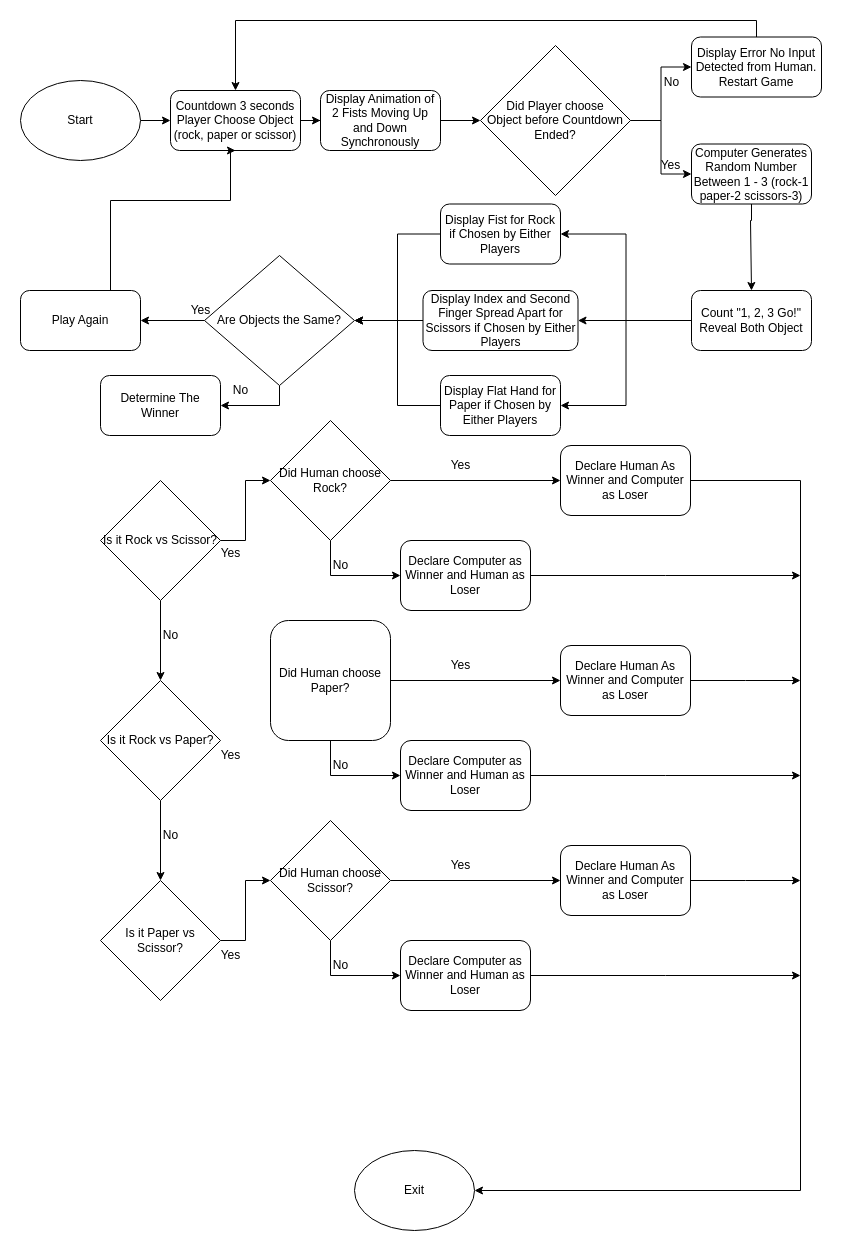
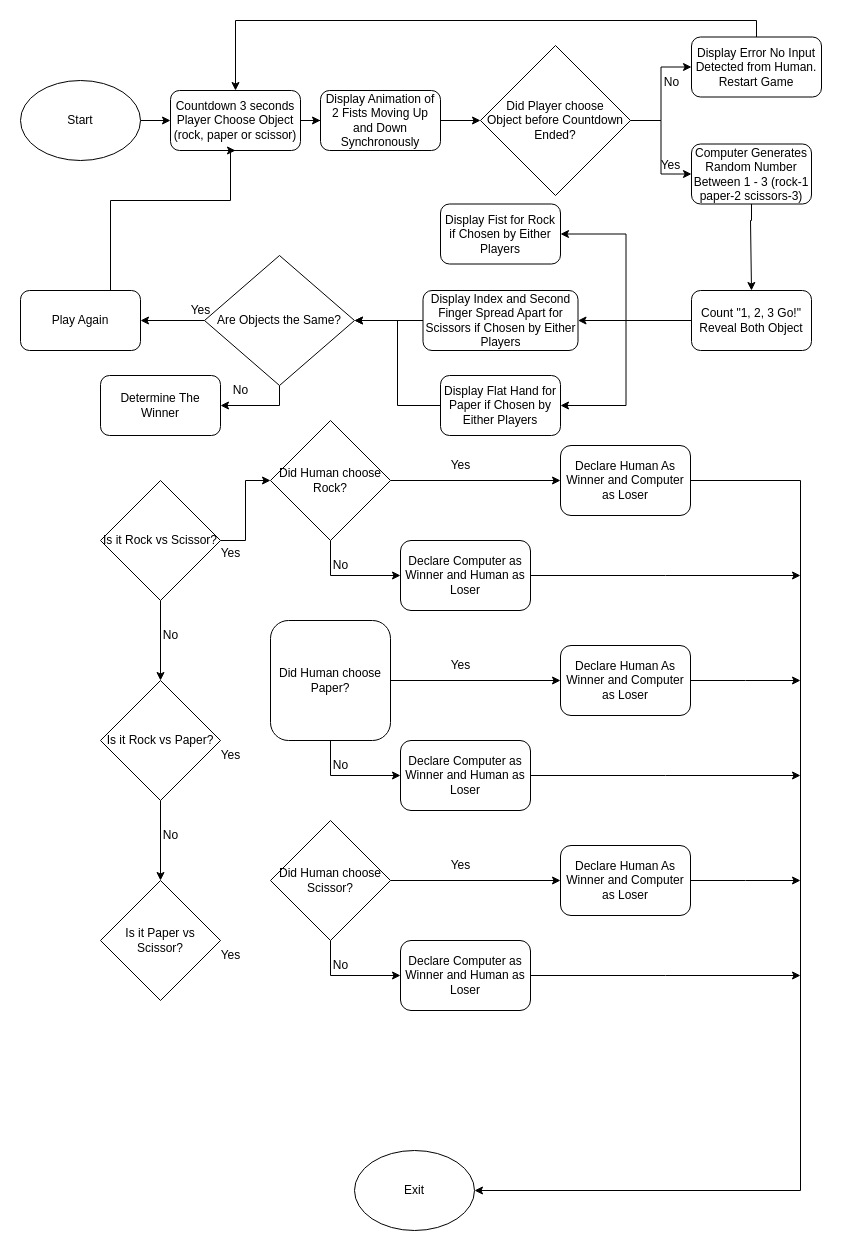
  <mxCell id="0" />
  <mxCell id="1" parent="0" />
  <mxCell id="2" style="edgeStyle=orthogonalEdgeStyle;rounded=0;orthogonalLoop=1;jettySize=auto;html=1;entryX=0;entryY=0.5;entryDx=0;entryDy=0;" parent="1" source="3" target="6" edge="1"><mxGeometry relative="1" as="geometry" /></mxCell>
  <mxCell id="3" value="Start" style="ellipse;whiteSpace=wrap;html=1;" parent="1" vertex="1"><mxGeometry x="20" y="80" width="120" height="80" as="geometry" /></mxCell>
  <mxCell id="4" value="" style="edgeStyle=orthogonalEdgeStyle;rounded=0;orthogonalLoop=1;jettySize=auto;html=1;entryX=0;entryY=0.5;entryDx=0;entryDy=0;exitX=1;exitY=0.5;exitDx=0;exitDy=0;" parent="1" source="62" target="60" edge="1"><mxGeometry relative="1" as="geometry"><mxPoint x="605" y="113.5" as="sourcePoint" /></mxGeometry></mxCell>
  <mxCell id="5" style="edgeStyle=orthogonalEdgeStyle;rounded=0;orthogonalLoop=1;jettySize=auto;html=1;entryX=0;entryY=0.5;entryDx=0;entryDy=0;" edge="1" parent="1" source="6" target="68"><mxGeometry relative="1" as="geometry" /></mxCell>
  <mxCell id="6" value="Countdown 3 seconds&lt;br&gt;Player Choose Object (rock, paper or scissor)" style="rounded=1;whiteSpace=wrap;html=1;" parent="1" vertex="1"><mxGeometry x="170" y="90" width="130" height="60" as="geometry" /></mxCell>
  <mxCell id="7" style="edgeStyle=orthogonalEdgeStyle;rounded=0;orthogonalLoop=1;jettySize=auto;html=1;entryX=1;entryY=0.5;entryDx=0;entryDy=0;" edge="1" parent="1" source="10" target="72"><mxGeometry relative="1" as="geometry" /></mxCell>
  <mxCell id="8" style="edgeStyle=orthogonalEdgeStyle;rounded=0;orthogonalLoop=1;jettySize=auto;html=1;entryX=1;entryY=0.5;entryDx=0;entryDy=0;" edge="1" parent="1" source="10" target="70"><mxGeometry relative="1" as="geometry" /></mxCell>
  <mxCell id="9" style="edgeStyle=orthogonalEdgeStyle;rounded=0;orthogonalLoop=1;jettySize=auto;html=1;entryX=1;entryY=0.5;entryDx=0;entryDy=0;" edge="1" parent="1" source="10" target="74"><mxGeometry relative="1" as="geometry" /></mxCell>
  <mxCell id="10" value="Count &quot;1, 2, 3 Go!&quot; Reveal Both Object" style="whiteSpace=wrap;html=1;rounded=1;" parent="1" vertex="1"><mxGeometry x="691" y="290" width="120" height="60" as="geometry" /></mxCell>
  <mxCell id="11" style="edgeStyle=orthogonalEdgeStyle;rounded=0;orthogonalLoop=1;jettySize=auto;html=1;entryX=1;entryY=0.5;entryDx=0;entryDy=0;" edge="1" parent="1" source="13" target="17"><mxGeometry relative="1" as="geometry" /></mxCell>
  <mxCell id="12" style="edgeStyle=orthogonalEdgeStyle;rounded=0;orthogonalLoop=1;jettySize=auto;html=1;entryX=1;entryY=0.5;entryDx=0;entryDy=0;" edge="1" parent="1" source="13" target="15"><mxGeometry relative="1" as="geometry" /></mxCell>
  <mxCell id="13" value="Are Objects the Same?" style="rhombus;whiteSpace=wrap;html=1;" parent="1" vertex="1"><mxGeometry x="204" y="255" width="150" height="130" as="geometry" /></mxCell>
  <mxCell id="14" style="edgeStyle=orthogonalEdgeStyle;rounded=0;orthogonalLoop=1;jettySize=auto;html=1;entryX=0.5;entryY=1;entryDx=0;entryDy=0;exitX=0.5;exitY=0;exitDx=0;exitDy=0;" parent="1" source="15" target="6" edge="1"><mxGeometry relative="1" as="geometry"><Array as="points"><mxPoint x="110" y="200" /><mxPoint x="230" y="200" /><mxPoint x="230" y="150" /></Array></mxGeometry></mxCell>
  <mxCell id="15" value="Play Again" style="rounded=1;whiteSpace=wrap;html=1;" parent="1" vertex="1"><mxGeometry x="20" y="290" width="120" height="60" as="geometry" /></mxCell>
  <mxCell id="16" value="Yes" style="text;html=1;align=center;verticalAlign=middle;resizable=0;points=[];autosize=1;strokeColor=none;fillColor=none;" parent="1" vertex="1"><mxGeometry x="180" y="295" width="40" height="30" as="geometry" /></mxCell>
  <mxCell id="17" value="Determine The Winner" style="rounded=1;whiteSpace=wrap;html=1;" parent="1" vertex="1"><mxGeometry x="100" y="375" width="120" height="60" as="geometry" /></mxCell>
  <mxCell id="18" value="No" style="text;html=1;align=center;verticalAlign=middle;resizable=0;points=[];autosize=1;strokeColor=none;fillColor=none;" parent="1" vertex="1"><mxGeometry x="220" y="375" width="40" height="30" as="geometry" /></mxCell>
  <mxCell id="19" value="" style="edgeStyle=orthogonalEdgeStyle;rounded=0;orthogonalLoop=1;jettySize=auto;html=1;" parent="1" source="21" target="23" edge="1"><mxGeometry relative="1" as="geometry" /></mxCell>
  <mxCell id="20" value="" style="edgeStyle=orthogonalEdgeStyle;rounded=0;orthogonalLoop=1;jettySize=auto;html=1;" parent="1" source="21" target="28" edge="1"><mxGeometry relative="1" as="geometry" /></mxCell>
  <mxCell id="21" value="Is it Rock vs Scissor?" style="rhombus;whiteSpace=wrap;html=1;" parent="1" vertex="1"><mxGeometry x="100" y="480" width="120" height="120" as="geometry" /></mxCell>
  <mxCell id="22" value="" style="edgeStyle=orthogonalEdgeStyle;rounded=0;orthogonalLoop=1;jettySize=auto;html=1;" parent="1" source="23" target="25" edge="1"><mxGeometry relative="1" as="geometry" /></mxCell>
  <mxCell id="23" value="Is it Rock vs Paper?" style="rhombus;whiteSpace=wrap;html=1;" parent="1" vertex="1"><mxGeometry x="100" y="680" width="120" height="120" as="geometry" /></mxCell>
- <mxCell id="24" style="edgeStyle=orthogonalEdgeStyle;rounded=0;orthogonalLoop=1;jettySize=auto;html=1;entryX=0;entryY=0.5;entryDx=0;entryDy=0;" parent="1" source="25" target="31" edge="1"><mxGeometry relative="1" as="geometry" /></mxCell>
  <mxCell id="25" value="Is it Paper vs Scissor?" style="rhombus;whiteSpace=wrap;html=1;" parent="1" vertex="1"><mxGeometry x="100" y="880" width="120" height="120" as="geometry" /></mxCell>
  <mxCell id="26" style="edgeStyle=orthogonalEdgeStyle;rounded=0;orthogonalLoop=1;jettySize=auto;html=1;entryX=0;entryY=0.5;entryDx=0;entryDy=0;" parent="1" source="28" target="36" edge="1"><mxGeometry relative="1" as="geometry" /></mxCell>
  <mxCell id="27" style="edgeStyle=orthogonalEdgeStyle;rounded=0;orthogonalLoop=1;jettySize=auto;html=1;entryX=0;entryY=0.5;entryDx=0;entryDy=0;" parent="1" source="28" target="42" edge="1"><mxGeometry relative="1" as="geometry"><Array as="points"><mxPoint x="330" y="575" /></Array></mxGeometry></mxCell>
  <mxCell id="28" value="Did Human choose Rock?" style="rhombus;whiteSpace=wrap;html=1;" parent="1" vertex="1"><mxGeometry x="270" y="420" width="120" height="120" as="geometry" /></mxCell>
  <mxCell id="29" style="edgeStyle=orthogonalEdgeStyle;rounded=0;orthogonalLoop=1;jettySize=auto;html=1;entryX=0;entryY=0.5;entryDx=0;entryDy=0;" parent="1" source="31" target="38" edge="1"><mxGeometry relative="1" as="geometry" /></mxCell>
  <mxCell id="30" style="edgeStyle=orthogonalEdgeStyle;rounded=0;orthogonalLoop=1;jettySize=auto;html=1;entryX=0;entryY=0.5;entryDx=0;entryDy=0;" parent="1" source="31" target="44" edge="1"><mxGeometry relative="1" as="geometry"><Array as="points"><mxPoint x="330" y="975" /></Array></mxGeometry></mxCell>
  <mxCell id="31" value="Did Human choose Scissor?" style="rhombus;whiteSpace=wrap;html=1;" parent="1" vertex="1"><mxGeometry x="270" y="820" width="120" height="120" as="geometry" /></mxCell>
  <mxCell id="32" style="edgeStyle=orthogonalEdgeStyle;rounded=0;orthogonalLoop=1;jettySize=auto;html=1;entryX=0;entryY=0.5;entryDx=0;entryDy=0;" parent="1" source="34" target="40" edge="1"><mxGeometry relative="1" as="geometry" /></mxCell>
  <mxCell id="33" style="edgeStyle=orthogonalEdgeStyle;rounded=0;orthogonalLoop=1;jettySize=auto;html=1;entryX=0;entryY=0.5;entryDx=0;entryDy=0;" parent="1" source="34" target="46" edge="1"><mxGeometry relative="1" as="geometry"><Array as="points"><mxPoint x="330" y="775" /></Array></mxGeometry></mxCell>
  <mxCell id="34" value="Did Human choose Paper?" style="whiteSpace=wrap;html=1;rounded=1;" parent="1" vertex="1"><mxGeometry x="270" y="620" width="120" height="120" as="geometry" /></mxCell>
  <mxCell id="35" style="edgeStyle=orthogonalEdgeStyle;rounded=0;orthogonalLoop=1;jettySize=auto;html=1;entryX=1;entryY=0.5;entryDx=0;entryDy=0;" parent="1" source="36" target="58" edge="1"><mxGeometry relative="1" as="geometry"><Array as="points"><mxPoint x="800" y="480" /><mxPoint x="800" y="1190" /></Array></mxGeometry></mxCell>
  <mxCell id="36" value="Declare Human As Winner and Computer as Loser" style="rounded=1;whiteSpace=wrap;html=1;" parent="1" vertex="1"><mxGeometry x="560" y="445" width="130" height="70" as="geometry" /></mxCell>
  <mxCell id="37" style="edgeStyle=orthogonalEdgeStyle;rounded=0;orthogonalLoop=1;jettySize=auto;html=1;" parent="1" source="38" edge="1"><mxGeometry relative="1" as="geometry"><mxPoint x="800" y="880" as="targetPoint" /></mxGeometry></mxCell>
  <mxCell id="38" value="Declare Human As Winner and Computer as Loser" style="rounded=1;whiteSpace=wrap;html=1;" parent="1" vertex="1"><mxGeometry x="560" y="845" width="130" height="70" as="geometry" /></mxCell>
  <mxCell id="39" style="edgeStyle=orthogonalEdgeStyle;rounded=0;orthogonalLoop=1;jettySize=auto;html=1;" parent="1" source="40" edge="1"><mxGeometry relative="1" as="geometry"><mxPoint x="800" y="680" as="targetPoint" /></mxGeometry></mxCell>
  <mxCell id="40" value="Declare Human As Winner and Computer as Loser" style="rounded=1;whiteSpace=wrap;html=1;" parent="1" vertex="1"><mxGeometry x="560" y="645" width="130" height="70" as="geometry" /></mxCell>
  <mxCell id="41" style="edgeStyle=orthogonalEdgeStyle;rounded=0;orthogonalLoop=1;jettySize=auto;html=1;" parent="1" source="42" edge="1"><mxGeometry relative="1" as="geometry"><mxPoint x="800" y="575" as="targetPoint" /></mxGeometry></mxCell>
  <mxCell id="42" value="Declare Computer as Winner and Human as Loser" style="rounded=1;whiteSpace=wrap;html=1;" parent="1" vertex="1"><mxGeometry x="400" y="540" width="130" height="70" as="geometry" /></mxCell>
  <mxCell id="43" style="edgeStyle=orthogonalEdgeStyle;rounded=0;orthogonalLoop=1;jettySize=auto;html=1;" parent="1" source="44" edge="1"><mxGeometry relative="1" as="geometry"><mxPoint x="800" y="975" as="targetPoint" /></mxGeometry></mxCell>
  <mxCell id="44" value="Declare Computer as Winner and Human as Loser" style="rounded=1;whiteSpace=wrap;html=1;" parent="1" vertex="1"><mxGeometry x="400" y="940" width="130" height="70" as="geometry" /></mxCell>
  <mxCell id="45" style="edgeStyle=orthogonalEdgeStyle;rounded=0;orthogonalLoop=1;jettySize=auto;html=1;" parent="1" source="46" edge="1"><mxGeometry relative="1" as="geometry"><mxPoint x="800" y="775" as="targetPoint" /></mxGeometry></mxCell>
  <mxCell id="46" value="Declare Computer as Winner and Human as Loser" style="rounded=1;whiteSpace=wrap;html=1;" parent="1" vertex="1"><mxGeometry x="400" y="740" width="130" height="70" as="geometry" /></mxCell>
  <mxCell id="47" value="Yes" style="text;html=1;align=center;verticalAlign=middle;resizable=0;points=[];autosize=1;strokeColor=none;fillColor=none;" parent="1" vertex="1"><mxGeometry x="210" y="538" width="40" height="30" as="geometry" /></mxCell>
  <mxCell id="48" value="Yes" style="text;html=1;align=center;verticalAlign=middle;resizable=0;points=[];autosize=1;strokeColor=none;fillColor=none;" parent="1" vertex="1"><mxGeometry x="210" y="740" width="40" height="30" as="geometry" /></mxCell>
  <mxCell id="49" value="Yes" style="text;html=1;align=center;verticalAlign=middle;resizable=0;points=[];autosize=1;strokeColor=none;fillColor=none;" parent="1" vertex="1"><mxGeometry x="210" y="940" width="40" height="30" as="geometry" /></mxCell>
  <mxCell id="50" value="Yes" style="text;html=1;align=center;verticalAlign=middle;resizable=0;points=[];autosize=1;strokeColor=none;fillColor=none;" parent="1" vertex="1"><mxGeometry x="440" y="450" width="40" height="30" as="geometry" /></mxCell>
  <mxCell id="51" value="Yes" style="text;html=1;align=center;verticalAlign=middle;resizable=0;points=[];autosize=1;strokeColor=none;fillColor=none;" parent="1" vertex="1"><mxGeometry x="440" y="650" width="40" height="30" as="geometry" /></mxCell>
  <mxCell id="52" value="Yes" style="text;html=1;align=center;verticalAlign=middle;resizable=0;points=[];autosize=1;strokeColor=none;fillColor=none;" parent="1" vertex="1"><mxGeometry x="440" y="850" width="40" height="30" as="geometry" /></mxCell>
  <mxCell id="53" value="No" style="text;html=1;align=center;verticalAlign=middle;resizable=0;points=[];autosize=1;strokeColor=none;fillColor=none;" parent="1" vertex="1"><mxGeometry x="150" y="620" width="40" height="30" as="geometry" /></mxCell>
  <mxCell id="54" value="No" style="text;html=1;align=center;verticalAlign=middle;resizable=0;points=[];autosize=1;strokeColor=none;fillColor=none;" parent="1" vertex="1"><mxGeometry x="150" y="820" width="40" height="30" as="geometry" /></mxCell>
  <mxCell id="55" value="No" style="text;html=1;align=center;verticalAlign=middle;resizable=0;points=[];autosize=1;strokeColor=none;fillColor=none;" parent="1" vertex="1"><mxGeometry x="320" y="750" width="40" height="30" as="geometry" /></mxCell>
  <mxCell id="56" value="No" style="text;html=1;align=center;verticalAlign=middle;resizable=0;points=[];autosize=1;strokeColor=none;fillColor=none;" parent="1" vertex="1"><mxGeometry x="320" y="950" width="40" height="30" as="geometry" /></mxCell>
  <mxCell id="57" value="No" style="text;html=1;align=center;verticalAlign=middle;resizable=0;points=[];autosize=1;strokeColor=none;fillColor=none;" parent="1" vertex="1"><mxGeometry x="320" y="550" width="40" height="30" as="geometry" /></mxCell>
  <mxCell id="58" value="Exit" style="ellipse;whiteSpace=wrap;html=1;" parent="1" vertex="1"><mxGeometry x="354" y="1150" width="120" height="80" as="geometry" /></mxCell>
  <mxCell id="59" style="edgeStyle=orthogonalEdgeStyle;rounded=0;orthogonalLoop=1;jettySize=auto;html=1;entryX=0.5;entryY=0;entryDx=0;entryDy=0;exitX=0.5;exitY=1;exitDx=0;exitDy=0;" parent="1" source="60" target="10" edge="1"><mxGeometry relative="1" as="geometry"><Array as="points"><mxPoint x="750" y="220" /></Array></mxGeometry></mxCell>
  <mxCell id="60" value="Computer Generates Random Number Between 1 - 3 (rock-1 paper-2 scissors-3)" style="rounded=1;whiteSpace=wrap;html=1;" parent="1" vertex="1"><mxGeometry x="691" y="143.5" width="120" height="60" as="geometry" /></mxCell>
  <mxCell id="61" style="edgeStyle=orthogonalEdgeStyle;rounded=0;orthogonalLoop=1;jettySize=auto;html=1;entryX=0;entryY=0.5;entryDx=0;entryDy=0;exitX=1;exitY=0.5;exitDx=0;exitDy=0;" edge="1" parent="1" source="62" target="64"><mxGeometry relative="1" as="geometry"><mxPoint x="605" y="113.5" as="sourcePoint" /></mxGeometry></mxCell>
  <mxCell id="62" value="Did Player choose &lt;br&gt;Object before Countdown &lt;br&gt;Ended?" style="rhombus;whiteSpace=wrap;html=1;" vertex="1" parent="1"><mxGeometry x="480" y="45" width="150" height="150" as="geometry" /></mxCell>
  <mxCell id="63" style="edgeStyle=orthogonalEdgeStyle;rounded=0;orthogonalLoop=1;jettySize=auto;html=1;entryX=0.5;entryY=0;entryDx=0;entryDy=0;exitX=0.5;exitY=0;exitDx=0;exitDy=0;" edge="1" parent="1" source="64" target="6"><mxGeometry relative="1" as="geometry"><Array as="points"><mxPoint x="756" y="20" /><mxPoint x="235" y="20" /></Array></mxGeometry></mxCell>
  <mxCell id="64" value="Display Error No Input Detected from Human. Restart Game" style="rounded=1;whiteSpace=wrap;html=1;" vertex="1" parent="1"><mxGeometry x="691" y="36.5" width="130" height="60" as="geometry" /></mxCell>
  <mxCell id="65" value="No" style="text;html=1;align=center;verticalAlign=middle;resizable=0;points=[];autosize=1;strokeColor=none;fillColor=none;" vertex="1" parent="1"><mxGeometry x="651" y="66.5" width="40" height="30" as="geometry" /></mxCell>
  <mxCell id="66" value="Yes" style="text;html=1;align=center;verticalAlign=middle;resizable=0;points=[];autosize=1;strokeColor=none;fillColor=none;" vertex="1" parent="1"><mxGeometry x="650" y="150" width="40" height="30" as="geometry" /></mxCell>
  <mxCell id="67" style="edgeStyle=orthogonalEdgeStyle;rounded=0;orthogonalLoop=1;jettySize=auto;html=1;entryX=0;entryY=0.5;entryDx=0;entryDy=0;" edge="1" parent="1" source="68" target="62"><mxGeometry relative="1" as="geometry" /></mxCell>
  <mxCell id="68" value="Display Animation of 2 Fists Moving Up and Down Synchronously" style="rounded=1;whiteSpace=wrap;html=1;" vertex="1" parent="1"><mxGeometry x="320" y="90" width="120" height="60" as="geometry" /></mxCell>
- <mxCell id="69" style="edgeStyle=orthogonalEdgeStyle;rounded=0;orthogonalLoop=1;jettySize=auto;html=1;entryX=1;entryY=0.5;entryDx=0;entryDy=0;" edge="1" parent="1" source="70" target="13"><mxGeometry relative="1" as="geometry" /></mxCell>
  <mxCell id="70" value="Display Fist for Rock if Chosen by Either Players" style="rounded=1;whiteSpace=wrap;html=1;" vertex="1" parent="1"><mxGeometry x="440" y="203.5" width="120" height="60" as="geometry" /></mxCell>
  <mxCell id="71" style="edgeStyle=orthogonalEdgeStyle;rounded=0;orthogonalLoop=1;jettySize=auto;html=1;entryX=1;entryY=0.5;entryDx=0;entryDy=0;" edge="1" parent="1" source="72" target="13"><mxGeometry relative="1" as="geometry" /></mxCell>
  <mxCell id="72" value="Display Index and Second Finger Spread Apart for Scissors if Chosen by Either Players" style="rounded=1;whiteSpace=wrap;html=1;" vertex="1" parent="1"><mxGeometry x="422.5" y="290" width="155" height="60" as="geometry" /></mxCell>
  <mxCell id="73" style="edgeStyle=orthogonalEdgeStyle;rounded=0;orthogonalLoop=1;jettySize=auto;html=1;entryX=1;entryY=0.5;entryDx=0;entryDy=0;" edge="1" parent="1" source="74" target="13"><mxGeometry relative="1" as="geometry" /></mxCell>
  <mxCell id="74" value="Display Flat Hand for Paper if Chosen by Either Players" style="rounded=1;whiteSpace=wrap;html=1;" vertex="1" parent="1"><mxGeometry x="440" y="375" width="120" height="60" as="geometry" /></mxCell>
